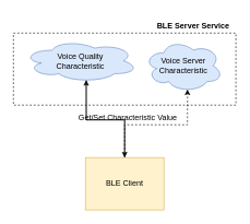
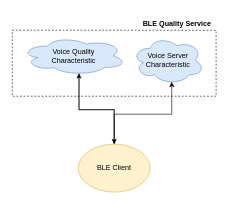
  <mxCell id="0" />
  <mxCell id="1" parent="0" />
  <mxCell id="2" value="" style="rounded=0;whiteSpace=wrap;html=1;fillColor=none;strokeColor=default;dashed=1;" vertex="1" parent="1"><mxGeometry x="20" y="50" width="340" height="110" as="geometry" /></mxCell>
- <mxCell id="3" value="&lt;font&gt;BLE Server Service&lt;br&gt;&lt;/font&gt;" style="text;html=1;strokeColor=none;fillColor=none;align=center;verticalAlign=middle;whiteSpace=wrap;rounded=0;fontColor=#000000;fontStyle=1" vertex="1" parent="1"><mxGeometry x="230" y="20" width="130" height="40" as="geometry" /></mxCell>
+ <mxCell id="3" value="&lt;font&gt;BLE Quality Service&lt;br&gt;&lt;/font&gt;" style="text;html=1;strokeColor=none;fillColor=none;align=center;verticalAlign=middle;whiteSpace=wrap;rounded=0;fontColor=#000000;fontStyle=1" vertex="1" parent="1"><mxGeometry x="230" y="20" width="130" height="40" as="geometry" /></mxCell>
  <mxCell id="4" style="edgeStyle=orthogonalEdgeStyle;rounded=0;orthogonalLoop=1;jettySize=auto;html=1;exitX=0.55;exitY=0.95;exitDx=0;exitDy=0;exitPerimeter=0;entryX=0.5;entryY=0;entryDx=0;entryDy=0;" edge="1" parent="1" source="5" target="9"><mxGeometry relative="1" as="geometry" /></mxCell>
  <mxCell id="5" value="Voice Quality&lt;br&gt;Characteristic" style="ellipse;shape=cloud;whiteSpace=wrap;html=1;fillColor=#dae8fc;strokeColor=#6c8ebf;" vertex="1" parent="1"><mxGeometry x="35" y="60" width="175" height="65" as="geometry" /></mxCell>
  <mxCell id="6" value="Voice Server&lt;br&gt;Characteristic" style="ellipse;shape=cloud;whiteSpace=wrap;html=1;fillColor=#dae8fc;strokeColor=#6c8ebf;" vertex="1" parent="1"><mxGeometry x="220" y="60" width="120" height="80" as="geometry" /></mxCell>
  <mxCell id="7" style="edgeStyle=orthogonalEdgeStyle;rounded=0;orthogonalLoop=1;jettySize=auto;html=1;exitX=0.5;exitY=0;exitDx=0;exitDy=0;entryX=0.55;entryY=0.95;entryDx=0;entryDy=0;entryPerimeter=0;" edge="1" parent="1" source="9" target="5"><mxGeometry relative="1" as="geometry" /></mxCell>
- <mxCell id="8" style="edgeStyle=orthogonalEdgeStyle;rounded=0;orthogonalLoop=1;jettySize=auto;html=1;exitX=0.5;exitY=0;exitDx=0;exitDy=0;entryX=0.55;entryY=0.95;entryDx=0;entryDy=0;entryPerimeter=0;dashed=1;" edge="1" parent="1" source="9" target="6"><mxGeometry relative="1" as="geometry" /></mxCell>
- <mxCell id="9" value="BLE Client" style="whiteSpace=wrap;html=1;strokeColor=#d6b656;fillColor=#fff2cc;rounded=0;" vertex="1" parent="1"><mxGeometry x="130" y="240" width="120" height="80" as="geometry" /></mxCell>
- <mxCell id="10" value="Get/Set Characteristic Value" style="text;html=1;strokeColor=none;fillColor=none;align=center;verticalAlign=middle;whiteSpace=wrap;rounded=0;" vertex="1" parent="1"><mxGeometry x="110" y="160" width="170" height="40" as="geometry" /></mxCell>
+ <mxCell id="8" style="edgeStyle=orthogonalEdgeStyle;rounded=0;orthogonalLoop=1;jettySize=auto;html=1;exitX=0.5;exitY=0;exitDx=0;exitDy=0;entryX=0.55;entryY=0.95;entryDx=0;entryDy=0;entryPerimeter=0;" edge="1" parent="1" source="9" target="6"><mxGeometry relative="1" as="geometry" /></mxCell>
+ <mxCell id="9" value="BLE Client" style="ellipse;whiteSpace=wrap;html=1;strokeColor=#d6b656;fillColor=#fff2cc;" vertex="1" parent="1"><mxGeometry x="130" y="240" width="120" height="80" as="geometry" /></mxCell>
